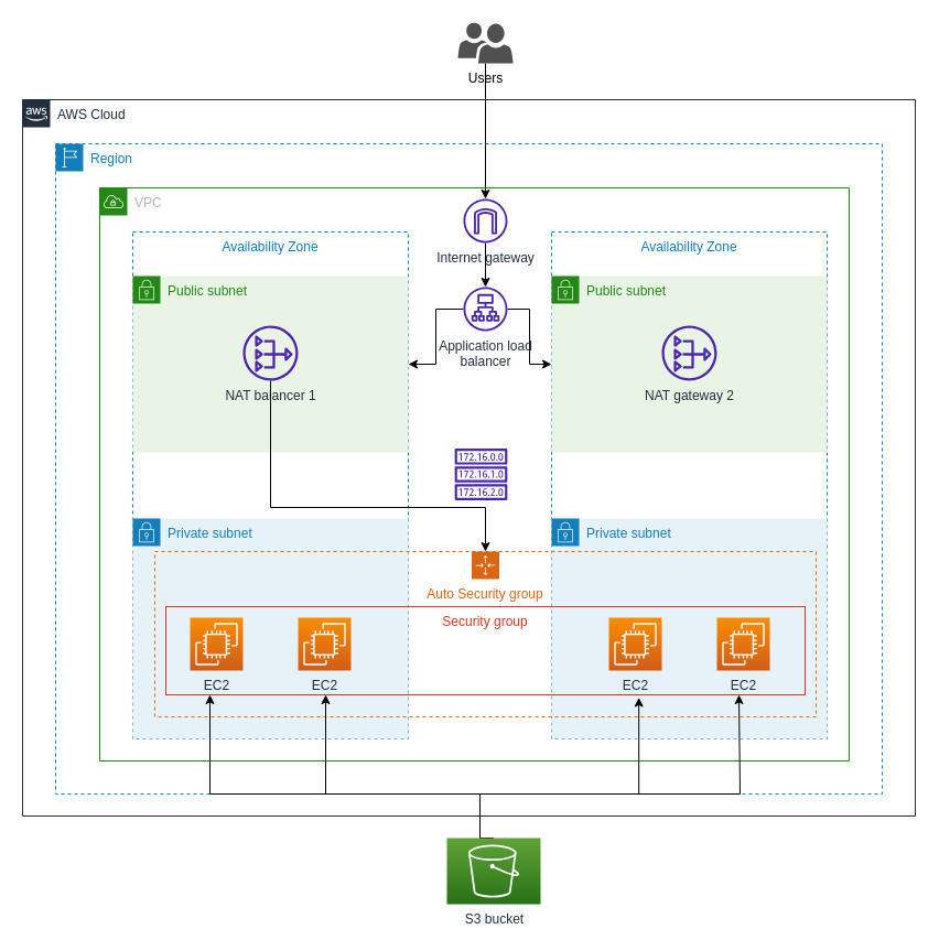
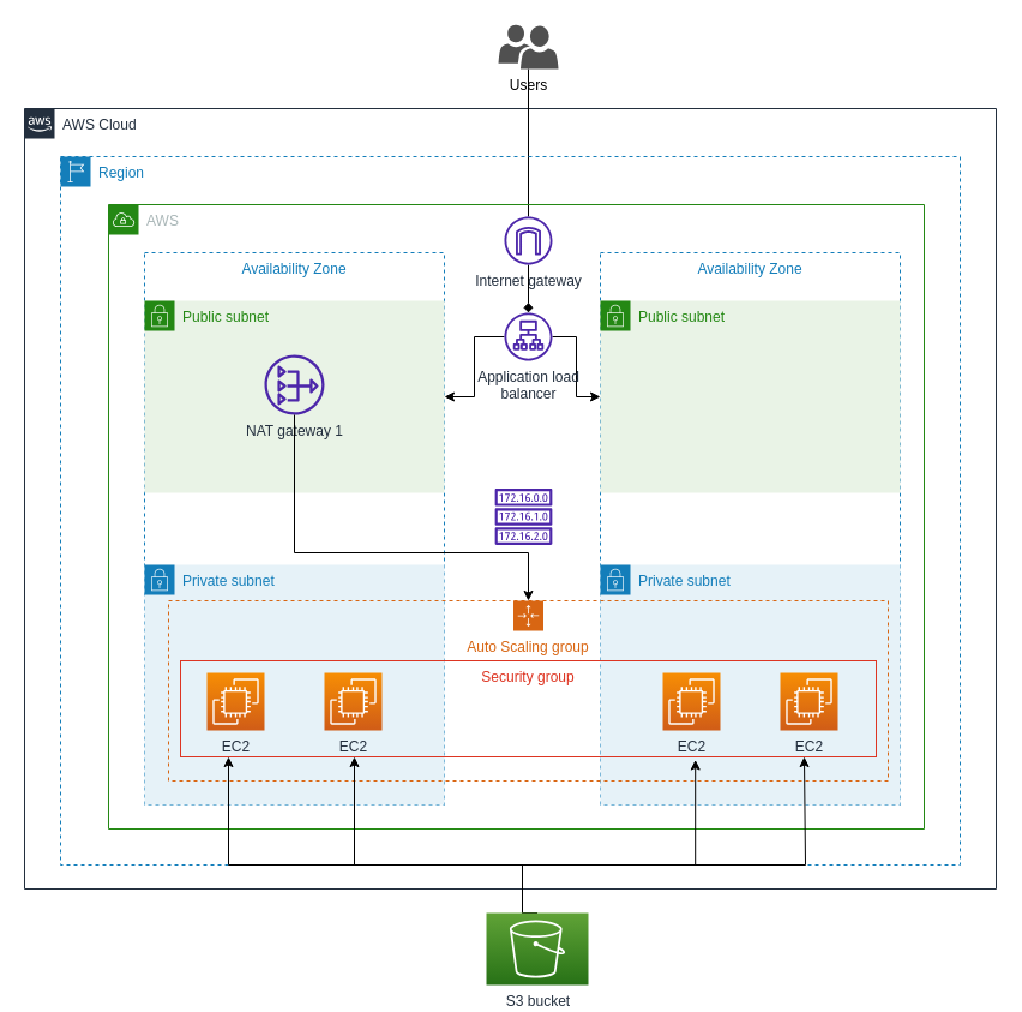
  <mxCell id="0" />
  <mxCell id="1" parent="0" />
  <mxCell id="2" value="AWS Cloud" style="points=[[0,0],[0.25,0],[0.5,0],[0.75,0],[1,0],[1,0.25],[1,0.5],[1,0.75],[1,1],[0.75,1],[0.5,1],[0.25,1],[0,1],[0,0.75],[0,0.5],[0,0.25]];outlineConnect=0;gradientColor=none;html=1;whiteSpace=wrap;fontSize=12;fontStyle=0;container=1;pointerEvents=0;collapsible=0;recursiveResize=0;shape=mxgraph.aws4.group;grIcon=mxgraph.aws4.group_aws_cloud_alt;strokeColor=#232F3E;fillColor=none;verticalAlign=top;align=left;spacingLeft=30;fontColor=#232F3E;dashed=0;" vertex="1" parent="1"><mxGeometry x="20" y="90" width="810" height="650" as="geometry" /></mxCell>
- <mxCell id="3" style="edgeStyle=orthogonalEdgeStyle;rounded=0;orthogonalLoop=1;jettySize=auto;html=1;exitX=0.5;exitY=1;exitDx=0;exitDy=0;exitPerimeter=0;" edge="1" parent="1" source="4" target="17"><mxGeometry relative="1" as="geometry" /></mxCell>
+ <mxCell id="3" style="edgeStyle=orthogonalEdgeStyle;rounded=0;orthogonalLoop=1;jettySize=auto;html=1;exitX=0.5;exitY=1;exitDx=0;exitDy=0;exitPerimeter=0;endArrow=none;" edge="1" parent="1" source="4" target="17"><mxGeometry relative="1" as="geometry" /></mxCell>
  <mxCell id="4" value="Users" style="sketch=0;pointerEvents=1;shadow=0;dashed=0;html=1;strokeColor=none;labelPosition=center;verticalLabelPosition=bottom;verticalAlign=top;align=center;fillColor=#505050;shape=mxgraph.mscae.intune.user_group" vertex="1" parent="1"><mxGeometry x="415" y="20" width="50" height="37" as="geometry" /></mxCell>
  <mxCell id="5" value="Region" style="points=[[0,0],[0.25,0],[0.5,0],[0.75,0],[1,0],[1,0.25],[1,0.5],[1,0.75],[1,1],[0.75,1],[0.5,1],[0.25,1],[0,1],[0,0.75],[0,0.5],[0,0.25]];outlineConnect=0;gradientColor=none;html=1;whiteSpace=wrap;fontSize=12;fontStyle=0;container=1;pointerEvents=0;collapsible=0;recursiveResize=0;shape=mxgraph.aws4.group;grIcon=mxgraph.aws4.group_region;strokeColor=#147EBA;fillColor=none;verticalAlign=top;align=left;spacingLeft=30;fontColor=#147EBA;dashed=1;" vertex="1" parent="1"><mxGeometry x="50" y="130" width="750" height="590" as="geometry" /></mxCell>
- <mxCell id="6" value="VPC" style="points=[[0,0],[0.25,0],[0.5,0],[0.75,0],[1,0],[1,0.25],[1,0.5],[1,0.75],[1,1],[0.75,1],[0.5,1],[0.25,1],[0,1],[0,0.75],[0,0.5],[0,0.25]];outlineConnect=0;gradientColor=none;html=1;whiteSpace=wrap;fontSize=12;fontStyle=0;container=1;pointerEvents=0;collapsible=0;recursiveResize=0;shape=mxgraph.aws4.group;grIcon=mxgraph.aws4.group_vpc;strokeColor=#248814;fillColor=none;verticalAlign=top;align=left;spacingLeft=30;fontColor=#AAB7B8;dashed=0;" vertex="1" parent="1"><mxGeometry x="90" y="170" width="680" height="520" as="geometry" /></mxCell>
+ <mxCell id="6" value="AWS" style="points=[[0,0],[0.25,0],[0.5,0],[0.75,0],[1,0],[1,0.25],[1,0.5],[1,0.75],[1,1],[0.75,1],[0.5,1],[0.25,1],[0,1],[0,0.75],[0,0.5],[0,0.25]];outlineConnect=0;gradientColor=none;html=1;whiteSpace=wrap;fontSize=12;fontStyle=0;container=1;pointerEvents=0;collapsible=0;recursiveResize=0;shape=mxgraph.aws4.group;grIcon=mxgraph.aws4.group_vpc;strokeColor=#248814;fillColor=none;verticalAlign=top;align=left;spacingLeft=30;fontColor=#AAB7B8;dashed=0;" vertex="1" parent="1"><mxGeometry x="90" y="170" width="680" height="520" as="geometry" /></mxCell>
  <mxCell id="7" value="Availability Zone" style="fillColor=none;strokeColor=#147EBA;dashed=1;verticalAlign=top;fontStyle=0;fontColor=#147EBA;whiteSpace=wrap;html=1;" vertex="1" parent="6"><mxGeometry x="30" y="40" width="250" height="460" as="geometry" /></mxCell>
  <mxCell id="8" value="Availability Zone" style="fillColor=none;strokeColor=#147EBA;dashed=1;verticalAlign=top;fontStyle=0;fontColor=#147EBA;whiteSpace=wrap;html=1;" vertex="1" parent="6"><mxGeometry x="410" y="40" width="250" height="460" as="geometry" /></mxCell>
  <mxCell id="9" style="edgeStyle=orthogonalEdgeStyle;rounded=0;orthogonalLoop=1;jettySize=auto;html=1;entryX=1;entryY=0.5;entryDx=0;entryDy=0;" edge="1" parent="6" source="11" target="12"><mxGeometry relative="1" as="geometry"><Array as="points"><mxPoint x="305" y="110" /><mxPoint x="305" y="160" /></Array></mxGeometry></mxCell>
  <mxCell id="10" style="edgeStyle=orthogonalEdgeStyle;rounded=0;orthogonalLoop=1;jettySize=auto;html=1;" edge="1" parent="6" source="11" target="8"><mxGeometry relative="1" as="geometry"><Array as="points"><mxPoint x="390" y="110" /><mxPoint x="390" y="160" /></Array></mxGeometry></mxCell>
  <mxCell id="11" value="Application load&lt;br&gt;balancer" style="sketch=0;outlineConnect=0;fontColor=#232F3E;gradientColor=none;fillColor=#4D27AA;strokeColor=none;dashed=0;verticalLabelPosition=bottom;verticalAlign=top;align=center;html=1;fontSize=12;fontStyle=0;aspect=fixed;pointerEvents=1;shape=mxgraph.aws4.application_load_balancer;" vertex="1" parent="6"><mxGeometry x="330" y="90" width="40" height="40" as="geometry" /></mxCell>
  <mxCell id="12" value="Public subnet" style="points=[[0,0],[0.25,0],[0.5,0],[0.75,0],[1,0],[1,0.25],[1,0.5],[1,0.75],[1,1],[0.75,1],[0.5,1],[0.25,1],[0,1],[0,0.75],[0,0.5],[0,0.25]];outlineConnect=0;gradientColor=none;html=1;whiteSpace=wrap;fontSize=12;fontStyle=0;container=1;pointerEvents=0;collapsible=0;recursiveResize=0;shape=mxgraph.aws4.group;grIcon=mxgraph.aws4.group_security_group;grStroke=0;strokeColor=#248814;fillColor=#E9F3E6;verticalAlign=top;align=left;spacingLeft=30;fontColor=#248814;dashed=0;" vertex="1" parent="6"><mxGeometry x="30" y="80" width="250" height="160" as="geometry" /></mxCell>
- <mxCell id="13" value="NAT balancer 1" style="sketch=0;outlineConnect=0;fontColor=#232F3E;gradientColor=none;fillColor=#4D27AA;strokeColor=none;dashed=0;verticalLabelPosition=bottom;verticalAlign=top;align=center;html=1;fontSize=12;fontStyle=0;aspect=fixed;pointerEvents=1;shape=mxgraph.aws4.nat_gateway;" vertex="1" parent="12"><mxGeometry x="100" y="45" width="50" height="50" as="geometry" /></mxCell>
+ <mxCell id="13" value="NAT gateway 1" style="sketch=0;outlineConnect=0;fontColor=#232F3E;gradientColor=none;fillColor=#4D27AA;strokeColor=none;dashed=0;verticalLabelPosition=bottom;verticalAlign=top;align=center;html=1;fontSize=12;fontStyle=0;aspect=fixed;pointerEvents=1;shape=mxgraph.aws4.nat_gateway;" vertex="1" parent="12"><mxGeometry x="100" y="45" width="50" height="50" as="geometry" /></mxCell>
  <mxCell id="14" value="Public subnet" style="points=[[0,0],[0.25,0],[0.5,0],[0.75,0],[1,0],[1,0.25],[1,0.5],[1,0.75],[1,1],[0.75,1],[0.5,1],[0.25,1],[0,1],[0,0.75],[0,0.5],[0,0.25]];outlineConnect=0;gradientColor=none;html=1;whiteSpace=wrap;fontSize=12;fontStyle=0;container=1;pointerEvents=0;collapsible=0;recursiveResize=0;shape=mxgraph.aws4.group;grIcon=mxgraph.aws4.group_security_group;grStroke=0;strokeColor=#248814;fillColor=#E9F3E6;verticalAlign=top;align=left;spacingLeft=30;fontColor=#248814;dashed=0;" vertex="1" parent="6"><mxGeometry x="410" y="80" width="250" height="160" as="geometry" /></mxCell>
- <mxCell id="15" value="NAT gateway 2" style="sketch=0;outlineConnect=0;fontColor=#232F3E;gradientColor=none;fillColor=#4D27AA;strokeColor=none;dashed=0;verticalLabelPosition=bottom;verticalAlign=top;align=center;html=1;fontSize=12;fontStyle=0;aspect=fixed;pointerEvents=1;shape=mxgraph.aws4.nat_gateway;" vertex="1" parent="14"><mxGeometry x="100" y="45" width="50" height="50" as="geometry" /></mxCell>
- <mxCell id="16" value="" style="edgeStyle=orthogonalEdgeStyle;rounded=0;orthogonalLoop=1;jettySize=auto;html=1;" edge="1" parent="6" source="17" target="11"><mxGeometry relative="1" as="geometry" /></mxCell>
+ <mxCell id="16" value="" style="edgeStyle=orthogonalEdgeStyle;rounded=0;orthogonalLoop=1;jettySize=auto;html=1;endArrow=diamond;" edge="1" parent="6" source="17" target="11"><mxGeometry relative="1" as="geometry" /></mxCell>
  <mxCell id="17" value="Internet gateway" style="sketch=0;outlineConnect=0;fontColor=#232F3E;gradientColor=none;fillColor=#4D27AA;strokeColor=none;dashed=0;verticalLabelPosition=bottom;verticalAlign=top;align=center;html=1;fontSize=12;fontStyle=0;aspect=fixed;pointerEvents=1;shape=mxgraph.aws4.internet_gateway;" vertex="1" parent="6"><mxGeometry x="330" y="10" width="40" height="40" as="geometry" /></mxCell>
  <mxCell id="18" value="Private subnet" style="points=[[0,0],[0.25,0],[0.5,0],[0.75,0],[1,0],[1,0.25],[1,0.5],[1,0.75],[1,1],[0.75,1],[0.5,1],[0.25,1],[0,1],[0,0.75],[0,0.5],[0,0.25]];outlineConnect=0;gradientColor=none;html=1;whiteSpace=wrap;fontSize=12;fontStyle=0;container=1;pointerEvents=0;collapsible=0;recursiveResize=0;shape=mxgraph.aws4.group;grIcon=mxgraph.aws4.group_security_group;grStroke=0;strokeColor=#147EBA;fillColor=#E6F2F8;verticalAlign=top;align=left;spacingLeft=30;fontColor=#147EBA;dashed=0;" vertex="1" parent="6"><mxGeometry x="30" y="300" width="250" height="200" as="geometry" /></mxCell>
  <mxCell id="19" value="Private subnet" style="points=[[0,0],[0.25,0],[0.5,0],[0.75,0],[1,0],[1,0.25],[1,0.5],[1,0.75],[1,1],[0.75,1],[0.5,1],[0.25,1],[0,1],[0,0.75],[0,0.5],[0,0.25]];outlineConnect=0;gradientColor=none;html=1;whiteSpace=wrap;fontSize=12;fontStyle=0;container=1;pointerEvents=0;collapsible=0;recursiveResize=0;shape=mxgraph.aws4.group;grIcon=mxgraph.aws4.group_security_group;grStroke=0;strokeColor=#147EBA;fillColor=#E6F2F8;verticalAlign=top;align=left;spacingLeft=30;fontColor=#147EBA;dashed=0;" vertex="1" parent="6"><mxGeometry x="410" y="300" width="250" height="200" as="geometry" /></mxCell>
  <mxCell id="20" value="EC2" style="sketch=0;points=[[0,0,0],[0.25,0,0],[0.5,0,0],[0.75,0,0],[1,0,0],[0,1,0],[0.25,1,0],[0.5,1,0],[0.75,1,0],[1,1,0],[0,0.25,0],[0,0.5,0],[0,0.75,0],[1,0.25,0],[1,0.5,0],[1,0.75,0]];outlineConnect=0;fontColor=#232F3E;gradientColor=#F78E04;gradientDirection=north;fillColor=#D05C17;strokeColor=#ffffff;dashed=0;verticalLabelPosition=bottom;verticalAlign=top;align=center;html=1;fontSize=12;fontStyle=0;aspect=fixed;shape=mxgraph.aws4.resourceIcon;resIcon=mxgraph.aws4.ec2;" vertex="1" parent="6"><mxGeometry x="462" y="390" width="48" height="48" as="geometry" /></mxCell>
- <mxCell id="21" value="Auto Security group" style="points=[[0,0],[0.25,0],[0.5,0],[0.75,0],[1,0],[1,0.25],[1,0.5],[1,0.75],[1,1],[0.75,1],[0.5,1],[0.25,1],[0,1],[0,0.75],[0,0.5],[0,0.25]];outlineConnect=0;gradientColor=none;html=1;whiteSpace=wrap;fontSize=12;fontStyle=0;container=1;pointerEvents=0;collapsible=0;recursiveResize=0;shape=mxgraph.aws4.groupCenter;grIcon=mxgraph.aws4.group_auto_scaling_group;grStroke=1;strokeColor=#D86613;fillColor=none;verticalAlign=top;align=center;fontColor=#D86613;dashed=1;spacingTop=25;" vertex="1" parent="6"><mxGeometry x="50" y="330" width="600" height="150" as="geometry" /></mxCell>
+ <mxCell id="21" value="Auto Scaling group" style="points=[[0,0],[0.25,0],[0.5,0],[0.75,0],[1,0],[1,0.25],[1,0.5],[1,0.75],[1,1],[0.75,1],[0.5,1],[0.25,1],[0,1],[0,0.75],[0,0.5],[0,0.25]];outlineConnect=0;gradientColor=none;html=1;whiteSpace=wrap;fontSize=12;fontStyle=0;container=1;pointerEvents=0;collapsible=0;recursiveResize=0;shape=mxgraph.aws4.groupCenter;grIcon=mxgraph.aws4.group_auto_scaling_group;grStroke=1;strokeColor=#D86613;fillColor=none;verticalAlign=top;align=center;fontColor=#D86613;dashed=1;spacingTop=25;" vertex="1" parent="6"><mxGeometry x="50" y="330" width="600" height="150" as="geometry" /></mxCell>
  <mxCell id="22" value="EC2" style="sketch=0;points=[[0,0,0],[0.25,0,0],[0.5,0,0],[0.75,0,0],[1,0,0],[0,1,0],[0.25,1,0],[0.5,1,0],[0.75,1,0],[1,1,0],[0,0.25,0],[0,0.5,0],[0,0.75,0],[1,0.25,0],[1,0.5,0],[1,0.75,0]];outlineConnect=0;fontColor=#232F3E;gradientColor=#F78E04;gradientDirection=north;fillColor=#D05C17;strokeColor=#ffffff;dashed=0;verticalLabelPosition=bottom;verticalAlign=top;align=center;html=1;fontSize=12;fontStyle=0;aspect=fixed;shape=mxgraph.aws4.resourceIcon;resIcon=mxgraph.aws4.ec2;" vertex="1" parent="6"><mxGeometry x="82" y="390" width="48" height="48" as="geometry" /></mxCell>
  <mxCell id="23" value="EC2" style="sketch=0;points=[[0,0,0],[0.25,0,0],[0.5,0,0],[0.75,0,0],[1,0,0],[0,1,0],[0.25,1,0],[0.5,1,0],[0.75,1,0],[1,1,0],[0,0.25,0],[0,0.5,0],[0,0.75,0],[1,0.25,0],[1,0.5,0],[1,0.75,0]];outlineConnect=0;fontColor=#232F3E;gradientColor=#F78E04;gradientDirection=north;fillColor=#D05C17;strokeColor=#ffffff;dashed=0;verticalLabelPosition=bottom;verticalAlign=top;align=center;html=1;fontSize=12;fontStyle=0;aspect=fixed;shape=mxgraph.aws4.resourceIcon;resIcon=mxgraph.aws4.ec2;" vertex="1" parent="6"><mxGeometry x="180" y="390" width="48" height="48" as="geometry" /></mxCell>
  <mxCell id="24" value="EC2" style="sketch=0;points=[[0,0,0],[0.25,0,0],[0.5,0,0],[0.75,0,0],[1,0,0],[0,1,0],[0.25,1,0],[0.5,1,0],[0.75,1,0],[1,1,0],[0,0.25,0],[0,0.5,0],[0,0.75,0],[1,0.25,0],[1,0.5,0],[1,0.75,0]];outlineConnect=0;fontColor=#232F3E;gradientColor=#F78E04;gradientDirection=north;fillColor=#D05C17;strokeColor=#ffffff;dashed=0;verticalLabelPosition=bottom;verticalAlign=top;align=center;html=1;fontSize=12;fontStyle=0;aspect=fixed;shape=mxgraph.aws4.resourceIcon;resIcon=mxgraph.aws4.ec2;" vertex="1" parent="6"><mxGeometry x="560" y="390" width="48" height="48" as="geometry" /></mxCell>
  <mxCell id="25" style="edgeStyle=orthogonalEdgeStyle;rounded=0;orthogonalLoop=1;jettySize=auto;html=1;" edge="1" parent="6" source="13" target="21"><mxGeometry relative="1" as="geometry"><Array as="points"><mxPoint x="155" y="290" /><mxPoint x="350" y="290" /></Array></mxGeometry></mxCell>
  <mxCell id="26" value="" style="sketch=0;outlineConnect=0;fontColor=#232F3E;gradientColor=none;fillColor=#4D27AA;strokeColor=none;dashed=0;verticalLabelPosition=bottom;verticalAlign=top;align=center;html=1;fontSize=12;fontStyle=0;aspect=fixed;pointerEvents=1;shape=mxgraph.aws4.route_table;" vertex="1" parent="6"><mxGeometry x="322" y="236.61" width="48" height="46.77" as="geometry" /></mxCell>
  <mxCell id="27" value="Security group" style="fillColor=none;strokeColor=#DD3522;verticalAlign=top;fontStyle=0;fontColor=#DD3522;whiteSpace=wrap;html=1;" vertex="1" parent="1"><mxGeometry x="150" y="550" width="580" height="80" as="geometry" /></mxCell>
  <mxCell id="28" style="edgeStyle=orthogonalEdgeStyle;rounded=0;orthogonalLoop=1;jettySize=auto;html=1;" edge="1" parent="1" source="32"><mxGeometry relative="1" as="geometry"><mxPoint x="670" y="630" as="targetPoint" /><Array as="points"><mxPoint x="435" y="720" /><mxPoint x="671" y="720" /></Array></mxGeometry></mxCell>
  <mxCell id="29" style="edgeStyle=orthogonalEdgeStyle;rounded=0;orthogonalLoop=1;jettySize=auto;html=1;entryX=0.74;entryY=1.031;entryDx=0;entryDy=0;entryPerimeter=0;" edge="1" parent="1" source="32" target="27"><mxGeometry relative="1" as="geometry"><mxPoint x="580" y="640" as="targetPoint" /><Array as="points"><mxPoint x="435" y="720" /><mxPoint x="579" y="720" /></Array></mxGeometry></mxCell>
  <mxCell id="30" style="edgeStyle=orthogonalEdgeStyle;rounded=0;orthogonalLoop=1;jettySize=auto;html=1;" edge="1" parent="1" source="32"><mxGeometry relative="1" as="geometry"><mxPoint x="190" y="630" as="targetPoint" /><Array as="points"><mxPoint x="435" y="720" /><mxPoint x="190" y="720" /></Array></mxGeometry></mxCell>
  <mxCell id="31" style="edgeStyle=orthogonalEdgeStyle;rounded=0;orthogonalLoop=1;jettySize=auto;html=1;exitX=0.5;exitY=0;exitDx=0;exitDy=0;exitPerimeter=0;entryX=0.25;entryY=1;entryDx=0;entryDy=0;" edge="1" parent="1" source="32" target="27"><mxGeometry relative="1" as="geometry"><Array as="points"><mxPoint x="435" y="720" /><mxPoint x="295" y="720" /></Array></mxGeometry></mxCell>
  <mxCell id="32" value="S3 bucket" style="sketch=0;points=[[0,0,0],[0.25,0,0],[0.5,0,0],[0.75,0,0],[1,0,0],[0,1,0],[0.25,1,0],[0.5,1,0],[0.75,1,0],[1,1,0],[0,0.25,0],[0,0.5,0],[0,0.75,0],[1,0.25,0],[1,0.5,0],[1,0.75,0]];outlineConnect=0;fontColor=#232F3E;gradientColor=#60A337;gradientDirection=north;fillColor=#277116;strokeColor=#ffffff;dashed=0;verticalLabelPosition=bottom;verticalAlign=top;align=center;html=1;fontSize=12;fontStyle=0;aspect=fixed;shape=mxgraph.aws4.resourceIcon;resIcon=mxgraph.aws4.s3;" vertex="1" parent="1"><mxGeometry x="405" y="760" width="85" height="60" as="geometry" /></mxCell>
